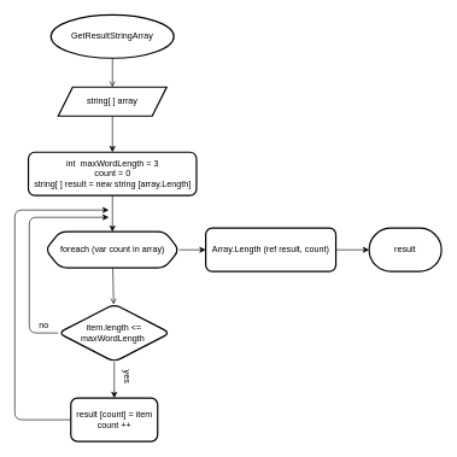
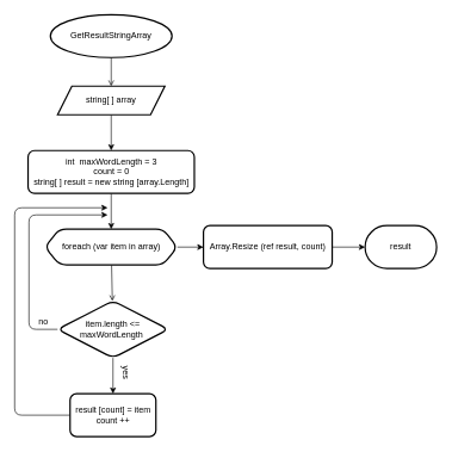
  <mxCell id="0" />
  <mxCell id="1" parent="0" />
  <mxCell id="2" value="" style="edgeStyle=none;html=1;endArrow=open;" edge="1" parent="1" source="3" target="5"><mxGeometry relative="1" as="geometry" /></mxCell>
  <mxCell id="3" value="GetResultStringArray" style="strokeWidth=2;html=1;shape=mxgraph.flowchart.start_1;whiteSpace=wrap;" vertex="1" parent="1"><mxGeometry x="70" y="20" width="170" height="60" as="geometry" /></mxCell>
  <mxCell id="4" value="" style="edgeStyle=none;html=1;" edge="1" parent="1" source="5" target="7"><mxGeometry relative="1" as="geometry" /></mxCell>
  <mxCell id="5" value="string[ ] array" style="shape=parallelogram;perimeter=parallelogramPerimeter;whiteSpace=wrap;html=1;fixedSize=1;strokeWidth=2;" vertex="1" parent="1"><mxGeometry x="80" y="120" width="150" height="40" as="geometry" /></mxCell>
  <mxCell id="6" value="" style="edgeStyle=none;html=1;" edge="1" parent="1" source="7" target="10"><mxGeometry relative="1" as="geometry" /></mxCell>
  <mxCell id="7" value="int&amp;nbsp; maxWordLength = 3&lt;br&gt;count = 0&lt;br&gt;string[ ] result = new string [array.Length]" style="rounded=1;whiteSpace=wrap;html=1;strokeWidth=2;" vertex="1" parent="1"><mxGeometry x="38.75" y="210" width="232.5" height="60" as="geometry" /></mxCell>
  <mxCell id="8" value="" style="edgeStyle=none;html=1;endArrow=open;" edge="1" parent="1" source="10" target="13"><mxGeometry relative="1" as="geometry" /></mxCell>
  <mxCell id="9" value="" style="edgeStyle=none;html=1;" edge="1" parent="1" source="10" target="19"><mxGeometry relative="1" as="geometry" /></mxCell>
- <mxCell id="10" value="foreach (var count in array)" style="shape=hexagon;perimeter=hexagonPerimeter2;whiteSpace=wrap;html=1;fixedSize=1;rounded=1;strokeWidth=2;" vertex="1" parent="1"><mxGeometry x="62.5" y="320" width="185" height="50" as="geometry" /></mxCell>
+ <mxCell id="10" value="foreach (var item in array)" style="shape=hexagon;perimeter=hexagonPerimeter2;whiteSpace=wrap;html=1;fixedSize=1;rounded=1;strokeWidth=2;" vertex="1" parent="1"><mxGeometry x="62.5" y="320" width="185" height="50" as="geometry" /></mxCell>
  <mxCell id="11" style="edgeStyle=none;html=1;" edge="1" parent="1" source="13"><mxGeometry relative="1" as="geometry"><mxPoint x="150" y="300" as="targetPoint" /><Array as="points"><mxPoint x="40" y="460" /><mxPoint x="40" y="300" /></Array></mxGeometry></mxCell>
  <mxCell id="12" value="" style="edgeStyle=none;html=1;" edge="1" parent="1" source="13" target="16"><mxGeometry relative="1" as="geometry" /></mxCell>
  <mxCell id="13" value="item.length &amp;lt;= maxWordLength&amp;nbsp;" style="rhombus;whiteSpace=wrap;html=1;rounded=1;strokeWidth=2;" vertex="1" parent="1"><mxGeometry x="80" y="420" width="155" height="80" as="geometry" /></mxCell>
  <mxCell id="14" value="no" style="text;html=1;align=center;verticalAlign=middle;resizable=0;points=[];autosize=1;strokeColor=none;fillColor=none;" vertex="1" parent="1"><mxGeometry x="45" y="440" width="30" height="20" as="geometry" /></mxCell>
  <mxCell id="15" style="edgeStyle=none;html=1;exitX=0;exitY=0.5;exitDx=0;exitDy=0;" edge="1" parent="1" source="16"><mxGeometry relative="1" as="geometry"><mxPoint x="150" y="290" as="targetPoint" /><Array as="points"><mxPoint x="20" y="580" /><mxPoint x="20" y="290" /></Array></mxGeometry></mxCell>
  <mxCell id="16" value="result [count] = item&lt;br&gt;count ++" style="whiteSpace=wrap;html=1;rounded=1;strokeWidth=2;" vertex="1" parent="1"><mxGeometry x="97.5" y="550" width="120" height="60" as="geometry" /></mxCell>
  <mxCell id="17" value="yes" style="text;html=1;align=center;verticalAlign=middle;resizable=0;points=[];autosize=1;strokeColor=none;fillColor=none;rotation=90;" vertex="1" parent="1"><mxGeometry x="160" y="510" width="30" height="20" as="geometry" /></mxCell>
  <mxCell id="18" value="" style="edgeStyle=none;html=1;" edge="1" parent="1" source="19" target="20"><mxGeometry relative="1" as="geometry" /></mxCell>
- <mxCell id="19" value="Array.Length (ref result, count)" style="rounded=1;whiteSpace=wrap;html=1;strokeWidth=2;" vertex="1" parent="1"><mxGeometry x="284" y="315" width="180" height="60" as="geometry" /></mxCell>
+ <mxCell id="19" value="Array.Resize (ref result, count)" style="rounded=1;whiteSpace=wrap;html=1;strokeWidth=2;" vertex="1" parent="1"><mxGeometry x="284" y="315" width="180" height="60" as="geometry" /></mxCell>
  <mxCell id="20" value="result" style="strokeWidth=2;html=1;shape=mxgraph.flowchart.terminator;whiteSpace=wrap;" vertex="1" parent="1"><mxGeometry x="510" y="315" width="100" height="60" as="geometry" /></mxCell>
